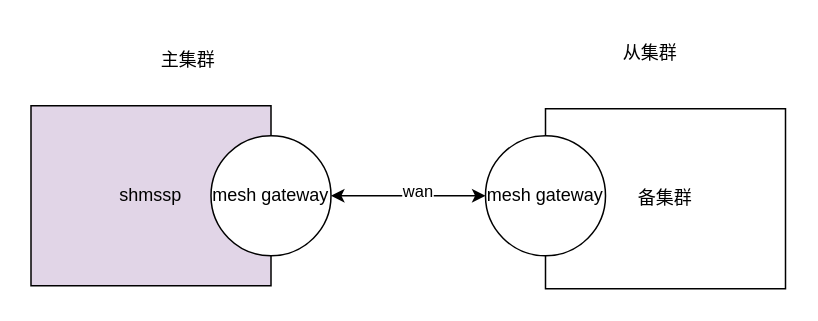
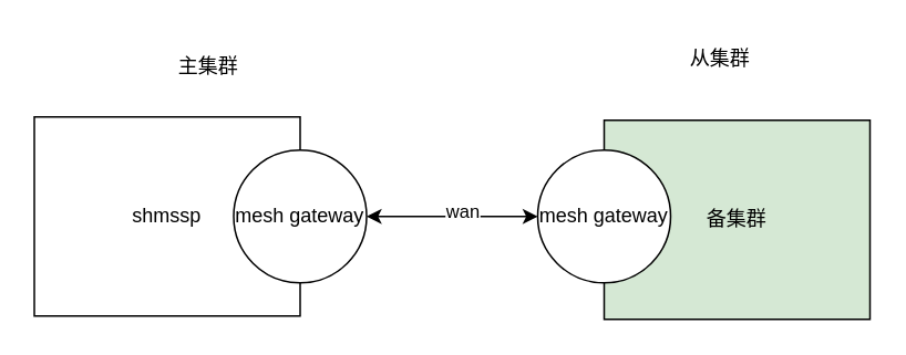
  <mxCell id="0" />
  <mxCell id="1" parent="0" />
- <mxCell id="2" value="shmssp" style="rounded=0;whiteSpace=wrap;html=1;fillColor=#e1d5e7;" vertex="1" parent="1"><mxGeometry x="20" y="70" width="160" height="120" as="geometry" /></mxCell>
- <mxCell id="3" value="备集群" style="rounded=0;whiteSpace=wrap;html=1;" vertex="1" parent="1"><mxGeometry x="363" y="72" width="160" height="120" as="geometry" /></mxCell>
+ <mxCell id="2" value="shmssp" style="rounded=0;whiteSpace=wrap;html=1;" vertex="1" parent="1"><mxGeometry x="20" y="70" width="160" height="120" as="geometry" /></mxCell>
+ <mxCell id="3" value="备集群" style="rounded=0;whiteSpace=wrap;html=1;fillColor=#d5e8d4;" vertex="1" parent="1"><mxGeometry x="363" y="72" width="160" height="120" as="geometry" /></mxCell>
  <mxCell id="4" value="主集群" style="text;html=1;align=center;verticalAlign=middle;whiteSpace=wrap;rounded=0;" vertex="1" parent="1"><mxGeometry x="95" y="25" width="60" height="30" as="geometry" /></mxCell>
  <mxCell id="5" value="从集群" style="text;html=1;align=center;verticalAlign=middle;whiteSpace=wrap;rounded=0;" vertex="1" parent="1"><mxGeometry x="403" y="20" width="60" height="30" as="geometry" /></mxCell>
  <mxCell id="6" value="" style="endArrow=classic;startArrow=classic;html=1;rounded=0;exitX=1;exitY=0.5;exitDx=0;exitDy=0;entryX=0;entryY=0.5;entryDx=0;entryDy=0;" edge="1" parent="1" source="12" target="3"><mxGeometry width="50" height="50" relative="1" as="geometry"><mxPoint x="253" y="302" as="sourcePoint" /><mxPoint x="303" y="252" as="targetPoint" /></mxGeometry></mxCell>
  <mxCell id="7" value="wan" style="edgeLabel;html=1;align=center;verticalAlign=middle;resizable=0;points=[];" vertex="1" connectable="0" parent="6"><mxGeometry x="0.197" y="-2" relative="1" as="geometry"><mxPoint as="offset" /></mxGeometry></mxCell>
  <mxCell id="8" value="" style="endArrow=classic;startArrow=classic;html=1;rounded=0;exitX=1;exitY=0.5;exitDx=0;exitDy=0;entryX=0;entryY=0.5;entryDx=0;entryDy=0;" edge="1" parent="1" source="2" target="9"><mxGeometry width="50" height="50" relative="1" as="geometry"><mxPoint x="180" y="130" as="sourcePoint" /><mxPoint x="310" y="130" as="targetPoint" /></mxGeometry></mxCell>
  <mxCell id="9" value="mesh gateway" style="ellipse;whiteSpace=wrap;html=1;aspect=fixed;" vertex="1" parent="1"><mxGeometry x="140" y="90" width="80" height="80" as="geometry" /></mxCell>
  <mxCell id="10" value="" style="endArrow=classic;startArrow=classic;html=1;rounded=0;exitX=1;exitY=0.5;exitDx=0;exitDy=0;entryX=0;entryY=0.5;entryDx=0;entryDy=0;" edge="1" parent="1" source="9" target="12"><mxGeometry width="50" height="50" relative="1" as="geometry"><mxPoint x="206" y="130" as="sourcePoint" /><mxPoint x="396" y="130" as="targetPoint" /></mxGeometry></mxCell>
  <mxCell id="11" value="wan" style="edgeLabel;html=1;align=center;verticalAlign=middle;resizable=0;points=[];" vertex="1" connectable="0" parent="10"><mxGeometry x="0.104" y="4" relative="1" as="geometry"><mxPoint as="offset" /></mxGeometry></mxCell>
  <mxCell id="12" value="mesh gateway" style="ellipse;whiteSpace=wrap;html=1;aspect=fixed;" vertex="1" parent="1"><mxGeometry x="323" y="90" width="80" height="80" as="geometry" /></mxCell>
